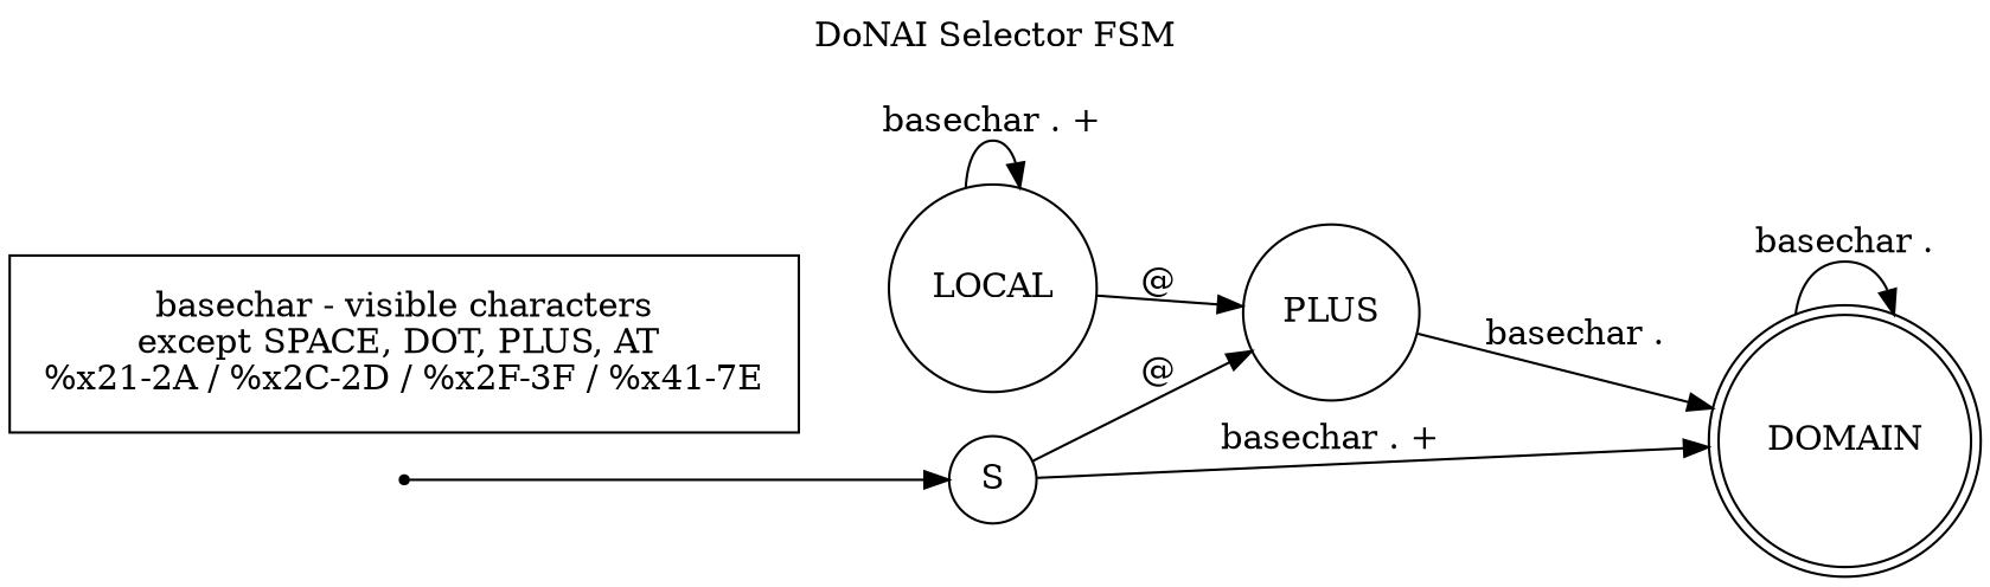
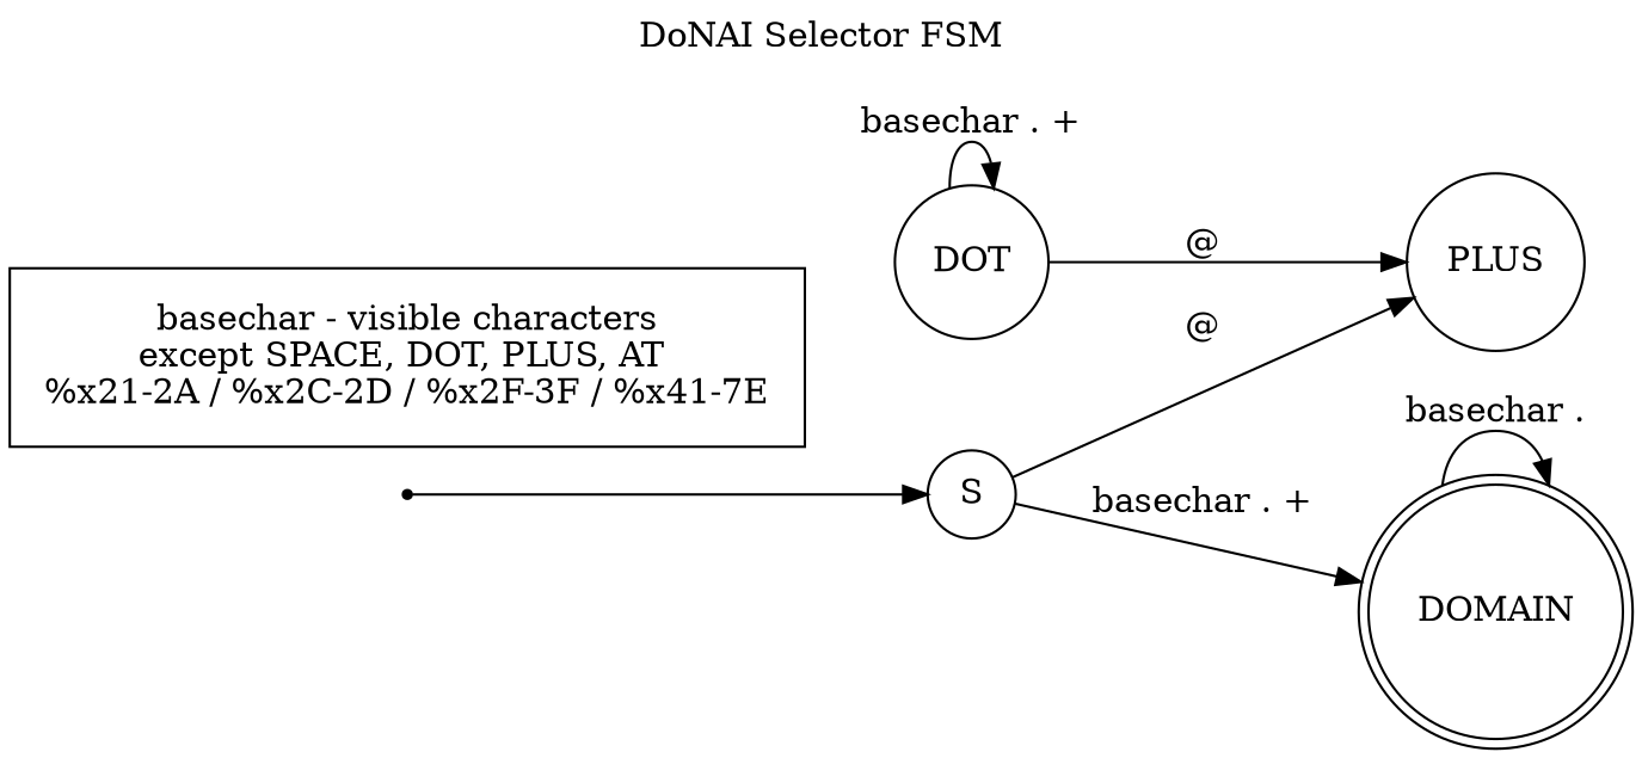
  digraph {
    label="DoNAI Selector FSM\n\n"
    labelloc=t
    rankdir=LR
    node [shape=circle]
    DOMAIN [shape=doublecircle]
    qi [shape=point]
    S
    n4 [label=PLUS]
-   LOCAL
+   LOCAL [label=DOT]
    n6 [label="basechar - visible characters\nexcept SPACE, DOT, PLUS, AT \n%x21-2A / %x2C-2D / %x2F-3F / %x41-7E" margin="0.2,0.2" shape=box]
    DOMAIN -> DOMAIN [label="basechar ."]
    qi -> S
    S -> DOMAIN [label="basechar . +"]
    S -> n4 [label="@"]
-   n4 -> DOMAIN [label="basechar ."]
    LOCAL -> n4 [label="@"]
    LOCAL -> LOCAL [label="basechar . +"]
  }
